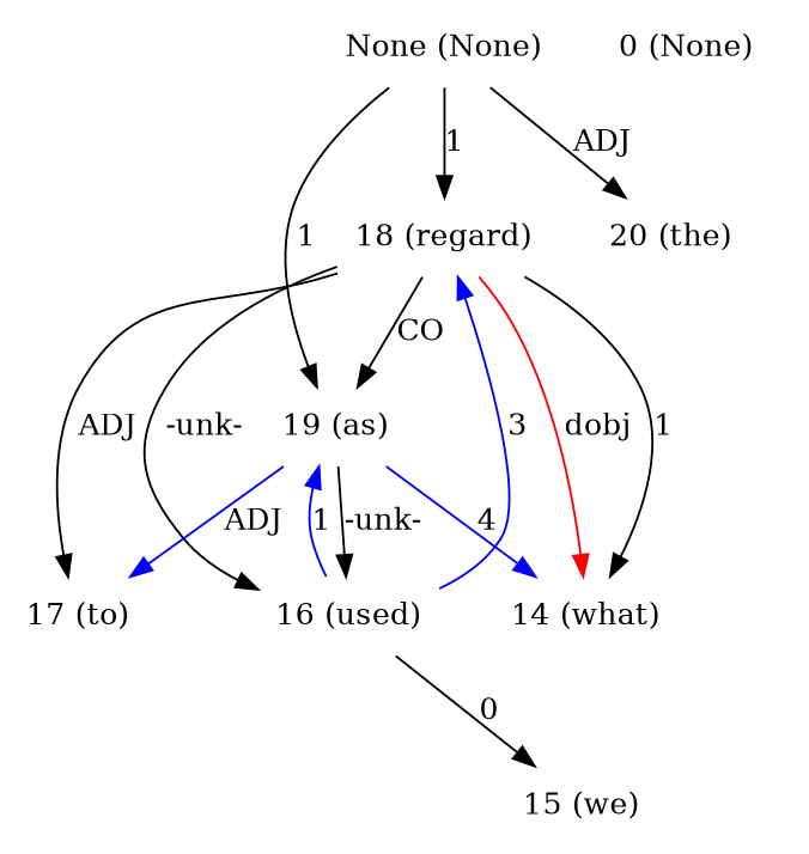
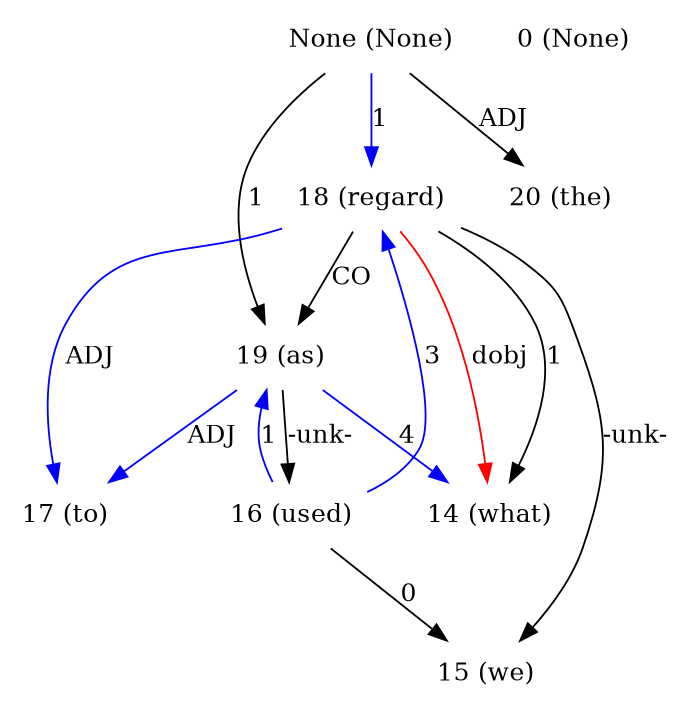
  digraph {
    node [shape=plaintext]
    edge [dir=forward]
    n1 [label="None (None)"]
    n2 [label="18 (regard)"]
    n3 [label="19 (as)"]
    n4 [label="20 (the)"]
    n5 [label="14 (what)"]
    n6 [label="16 (used)"]
    n7 [label="17 (to)"]
    n8 [label="15 (we)"]
    n9 [label="0 (None)"]
-   n1 -> n2 [label=1]
+   n1 -> n2 [label=1 color=blue]
    n1 -> n3 [label=1]
    n1 -> n4 [label=ADJ]
    n2 -> n3 [label=CO]
    n2 -> n5 [color=red label=dobj]
    n2 -> n5 [label=1]
-   n2 -> n6 [label="-unk-"]
-   n2 -> n7 [label=ADJ]
+   n2 -> n8 [label="-unk-"]
+   n2 -> n7 [label=ADJ color=blue]
    n3 -> n5 [color=blue label=4]
    n3 -> n6 [color=black label="-unk-"]
    n3 -> n7 [color=blue label=ADJ]
    n6 -> n2 [color=blue label=3]
    n6 -> n3 [color=blue label=1]
    n6 -> n8 [label=0]
  }
